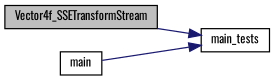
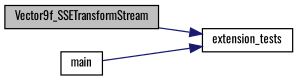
  digraph {
    fontname=Oswald
    rankdir=RL
    node [color=black fillcolor=white fontname=Oswald fontsize=10 shape=record style=filled]
    edge [color=midnightblue dir=back fontname=Oswald fontsize=10 labelfontname=Helvetica labelfontsize=10 style=solid]
-   n1 [fillcolor=grey75 fontcolor=black height=0.2 label=Vector4f_SSETransformStream width=0.4]
-   n2 [height=0.2 label=main_tests width=0.4]
+   n1 [fillcolor=grey75 fontcolor=black height=0.2 label=Vector9f_SSETransformStream width=0.4]
+   n2 [height=0.2 label=extension_tests width=0.4]
    n3 [height=0.2 label=main width=0.4]
    n2 -> n1
    n2 -> n3
  }
